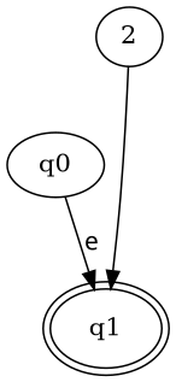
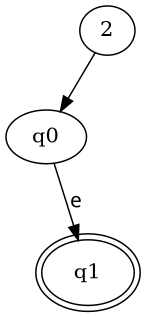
  digraph {
    rankdir=TB
    n1 [height=0.00001 label=2 width=0.00001]
    q0
    q1 [peripheries=2]
-   n1 -> q1
+   n1 -> q0
    q0 -> q1 [fontname=Symbol label=e]
  }
